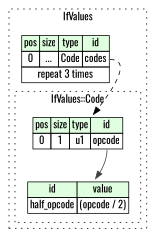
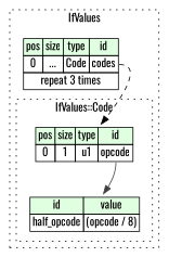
  digraph {
    rankdir=TB
    fontname=Oswald
    node [shape=plaintext fontname=Oswald]
    edge [fontname=Oswald]
    n1 [label=<<TABLE BORDER="0" CELLBORDER="1" CELLSPACING="0"> 				<TR><TD BGCOLOR="#E0FFE0">pos</TD><TD BGCOLOR="#E0FFE0">size</TD><TD BGCOLOR="#E0FFE0">type</TD><TD BGCOLOR="#E0FFE0">id</TD></TR> 				<TR><TD PORT="opcode_pos">0</TD><TD PORT="opcode_size">1</TD><TD>u1</TD><TD PORT="opcode_type">opcode</TD></TR> 			</TABLE>>]
-   n2 [label=<<TABLE BORDER="0" CELLBORDER="1" CELLSPACING="0"> 				<TR><TD BGCOLOR="#E0FFE0">id</TD><TD BGCOLOR="#E0FFE0">value</TD></TR> 				<TR><TD>half_opcode</TD><TD>(opcode / 2)</TD></TR> 			</TABLE>>]
+   n2 [label=<<TABLE BORDER="0" CELLBORDER="1" CELLSPACING="0"> 				<TR><TD BGCOLOR="#E0FFE0">id</TD><TD BGCOLOR="#E0FFE0">value</TD></TR> 				<TR><TD>half_opcode</TD><TD>(opcode / 8)</TD></TR> 			</TABLE>>]
    n3 [label=<<TABLE BORDER="0" CELLBORDER="1" CELLSPACING="0"> 			<TR><TD BGCOLOR="#E0FFE0">pos</TD><TD BGCOLOR="#E0FFE0">size</TD><TD BGCOLOR="#E0FFE0">type</TD><TD BGCOLOR="#E0FFE0">id</TD></TR> 			<TR><TD PORT="codes_pos">0</TD><TD PORT="codes_size">...</TD><TD>Code</TD><TD PORT="codes_type">codes</TD></TR> 			<TR><TD COLSPAN="4" PORT="codes__repeat">repeat 3 times</TD></TR> 		</TABLE>>]
    subgraph cluster_1 {
      label=IfValues
      style=dotted
      n3
      subgraph cluster_2 {
        label="IfValues::Code"
        style=dotted
        n1
        n2
      }
    }
    n1 -> n2 [color="#404040" tailport=opcode_type style=solid]
    n3 -> n1 [style=dashed tailport=codes_type]
  }
